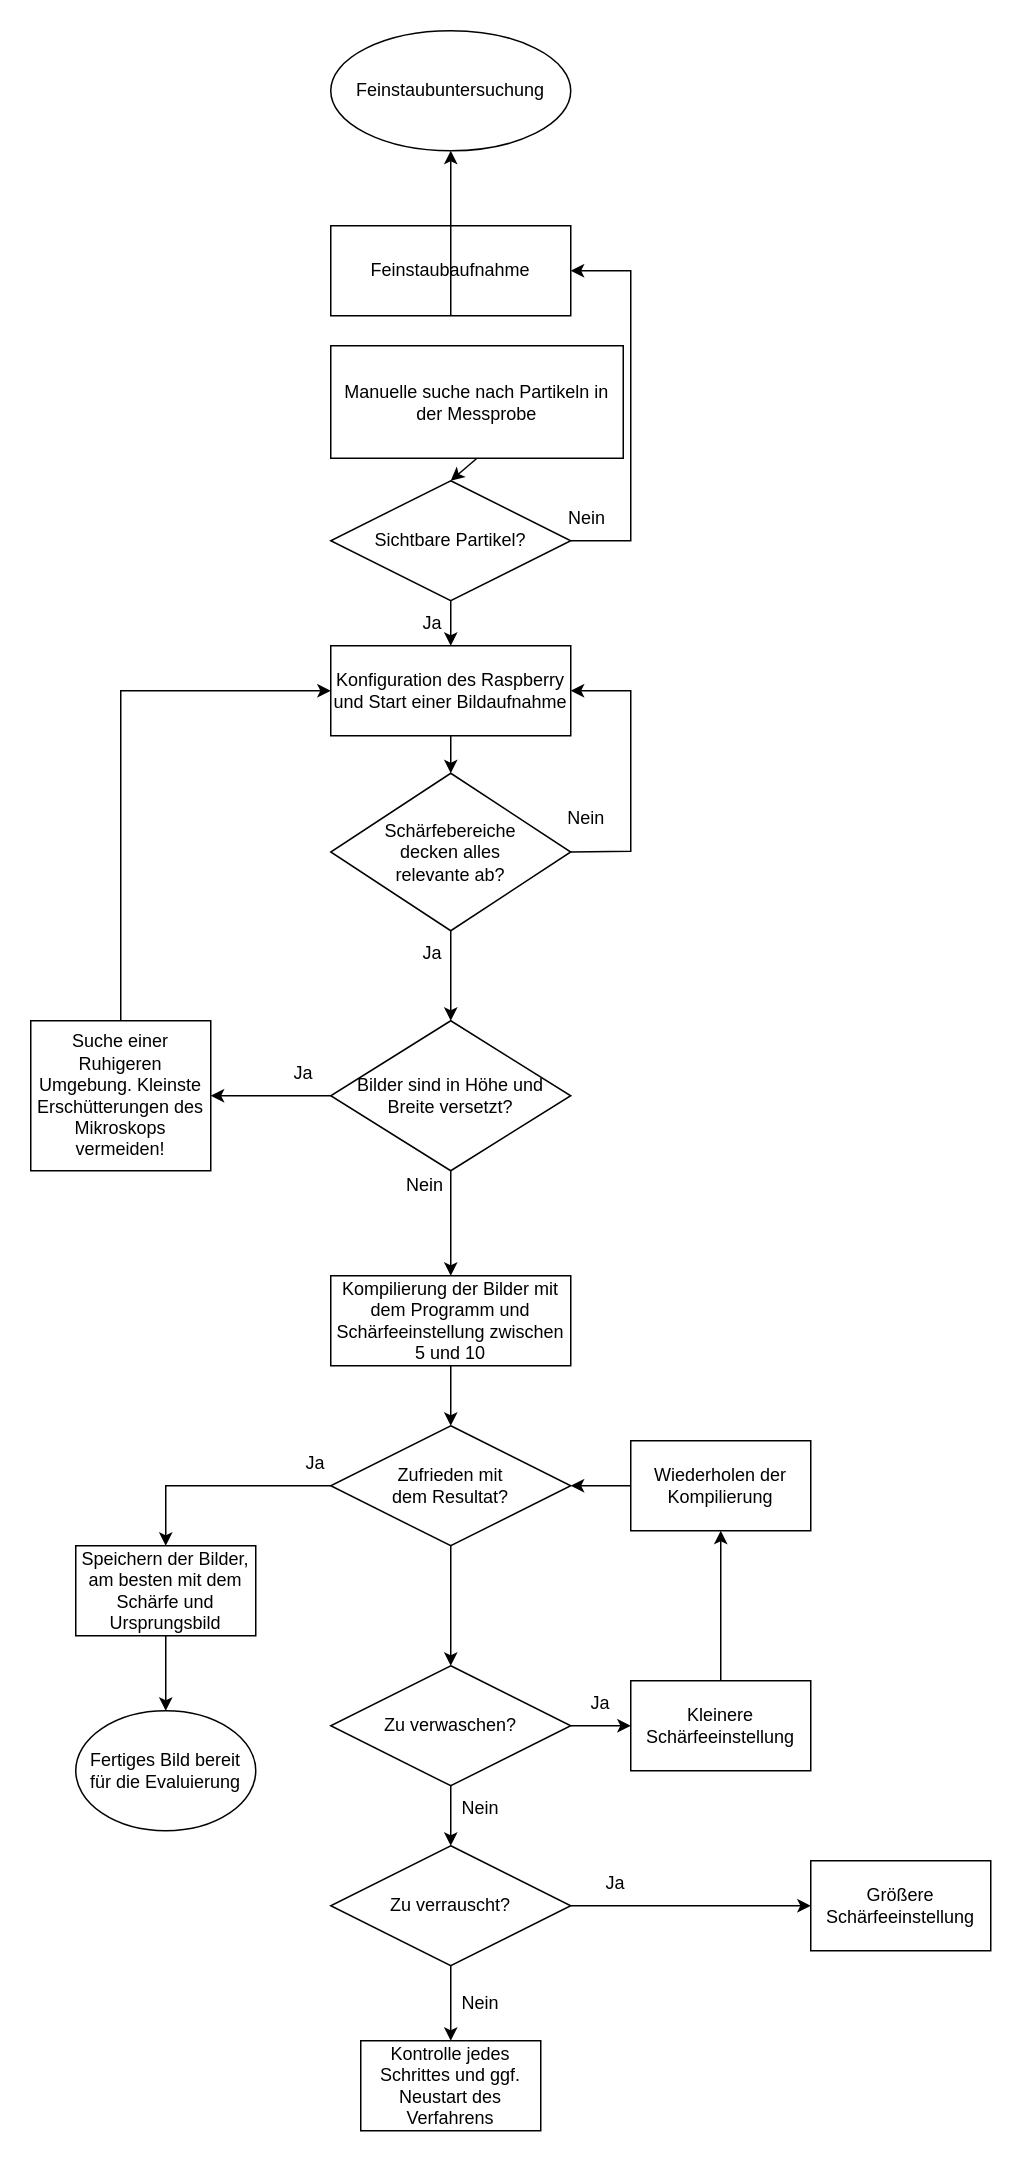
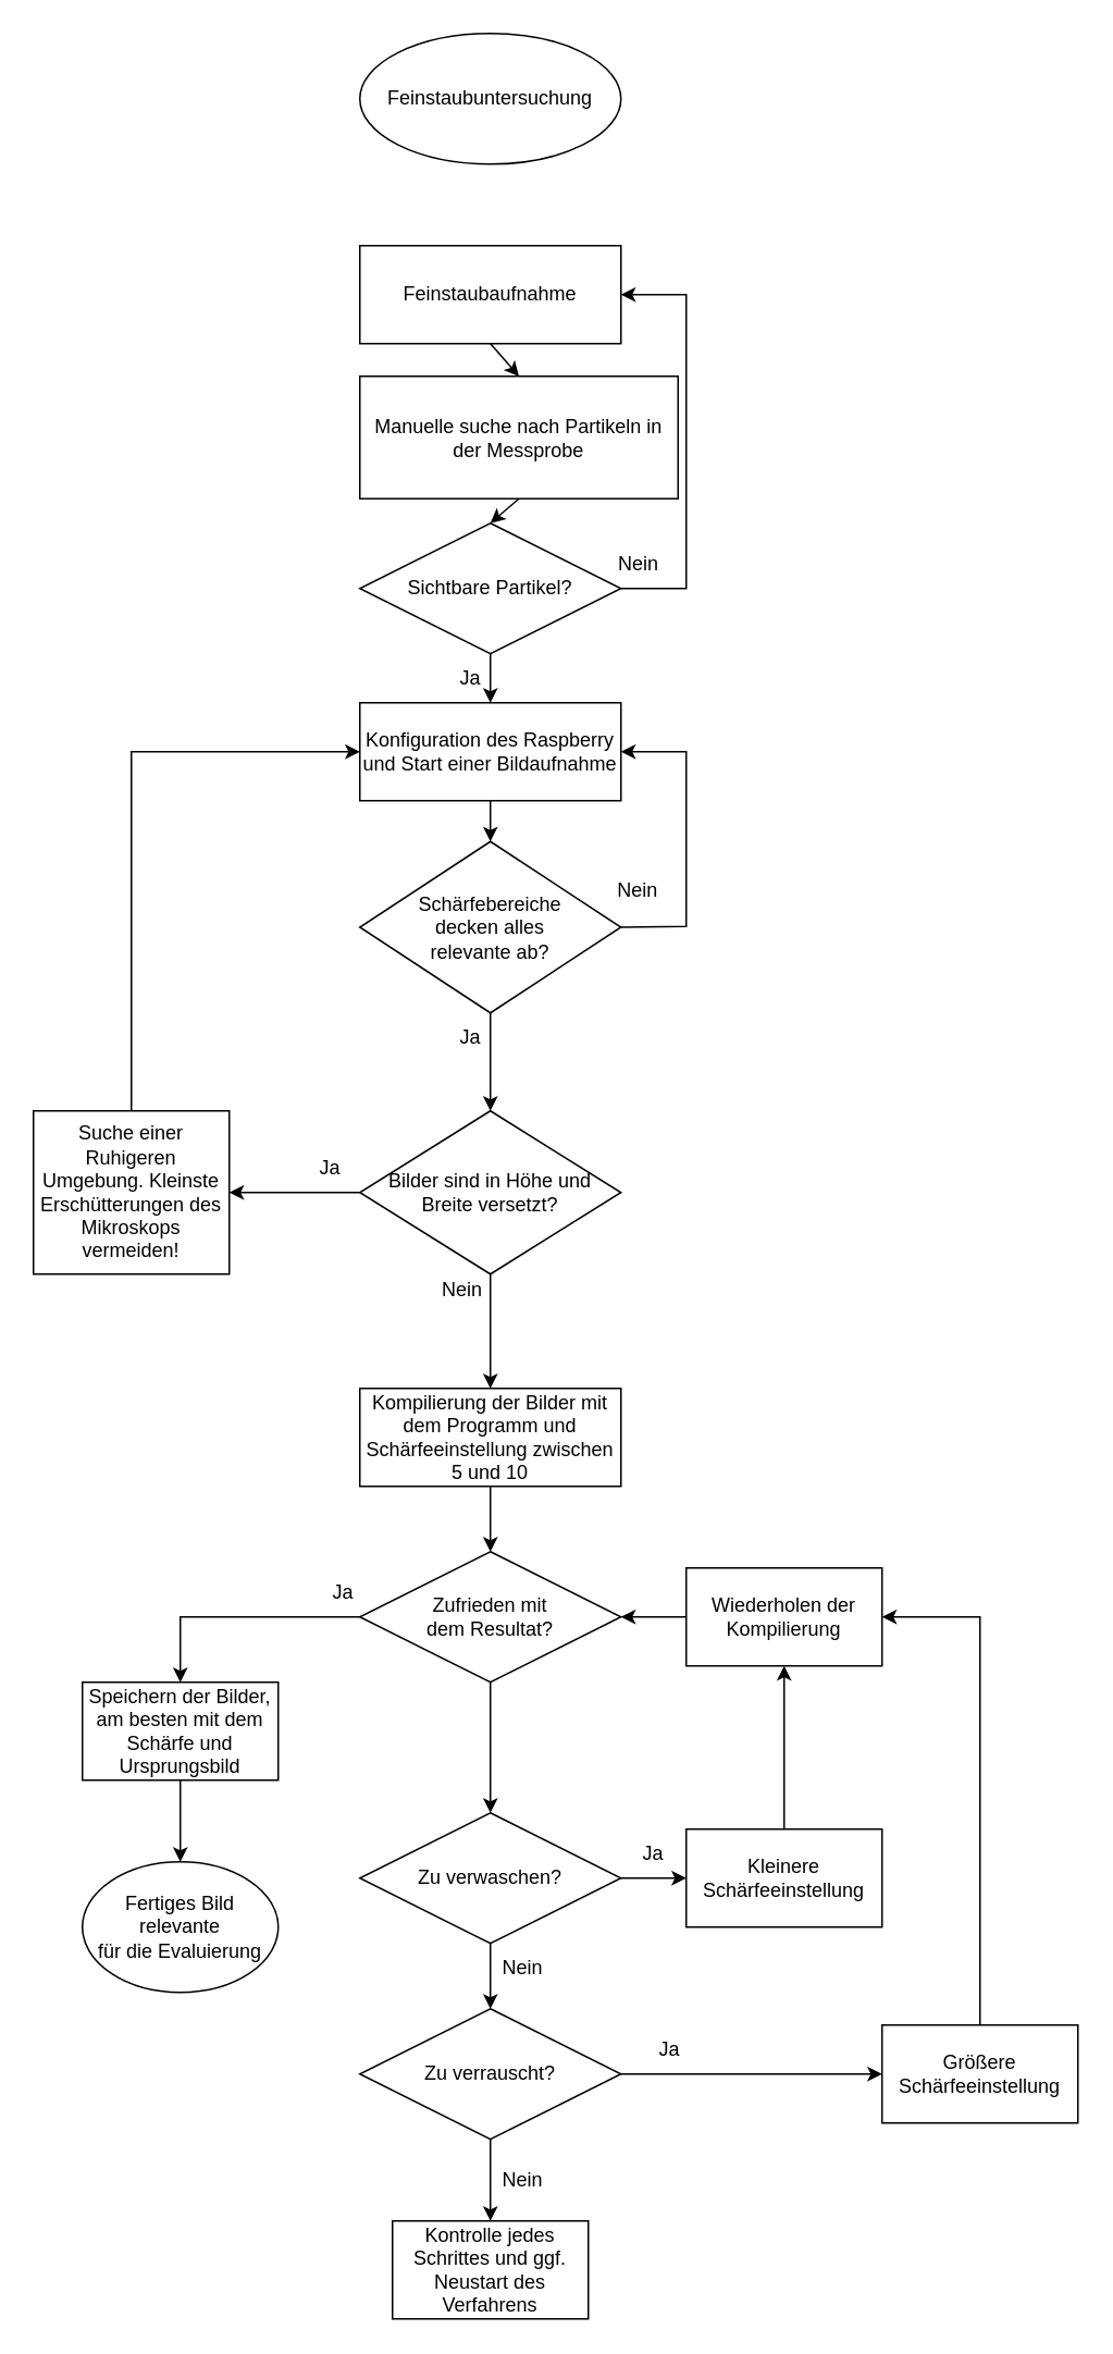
  <mxCell id="0" />
  <mxCell id="1" parent="0" />
  <mxCell id="2" value="Feinstaubaufnahme" style="rounded=0;whiteSpace=wrap;html=1;" vertex="1" parent="1"><mxGeometry x="220" y="150" width="160" height="60" as="geometry" /></mxCell>
  <mxCell id="3" value="Manuelle suche nach Partikeln in der Messprobe" style="rounded=0;whiteSpace=wrap;html=1;" vertex="1" parent="1"><mxGeometry x="220" y="230" width="195" height="75" as="geometry" /></mxCell>
  <mxCell id="4" style="edgeStyle=orthogonalEdgeStyle;rounded=0;orthogonalLoop=1;jettySize=auto;html=1;exitX=0.5;exitY=1;exitDx=0;exitDy=0;entryX=0.5;entryY=0;entryDx=0;entryDy=0;" edge="1" parent="1" source="5" target="15"><mxGeometry relative="1" as="geometry" /></mxCell>
  <mxCell id="5" value="Konfiguration des Raspberry und Start einer Bildaufnahme" style="rounded=0;whiteSpace=wrap;html=1;" vertex="1" parent="1"><mxGeometry x="220" y="430" width="160" height="60" as="geometry" /></mxCell>
  <mxCell id="6" value="Feinstaubuntersuchung" style="ellipse;whiteSpace=wrap;html=1;" vertex="1" parent="1"><mxGeometry x="220" y="20" width="160" height="80" as="geometry" /></mxCell>
- <mxCell id="7" value="" style="endArrow=classic;html=1;rounded=0;exitX=0.5;exitY=1;exitDx=0;exitDy=0;" edge="1" parent="1" source="2" target="6"><mxGeometry width="50" height="50" relative="1" as="geometry"><mxPoint x="301" y="220" as="sourcePoint" /><mxPoint x="351" y="170" as="targetPoint" /></mxGeometry></mxCell>
+ <mxCell id="7" value="" style="endArrow=classic;html=1;rounded=0;exitX=0.5;exitY=1;exitDx=0;exitDy=0;entryX=0.5;entryY=0;entryDx=0;entryDy=0;" edge="1" parent="1" source="2" target="3"><mxGeometry width="50" height="50" relative="1" as="geometry"><mxPoint x="301" y="220" as="sourcePoint" /><mxPoint x="351" y="170" as="targetPoint" /></mxGeometry></mxCell>
  <mxCell id="8" value="Sichtbare Partikel?" style="rhombus;whiteSpace=wrap;html=1;" vertex="1" parent="1"><mxGeometry x="220" y="320" width="160" height="80" as="geometry" /></mxCell>
  <mxCell id="9" value="" style="endArrow=classic;html=1;rounded=0;entryX=1;entryY=0.5;entryDx=0;entryDy=0;exitX=1;exitY=0.5;exitDx=0;exitDy=0;" edge="1" parent="1" source="8" target="2"><mxGeometry width="50" height="50" relative="1" as="geometry"><mxPoint x="341" y="390" as="sourcePoint" /><mxPoint x="371" y="150" as="targetPoint" /><Array as="points"><mxPoint x="420" y="360" /><mxPoint x="420" y="180" /></Array></mxGeometry></mxCell>
  <mxCell id="10" value="Nein" style="text;html=1;strokeColor=none;fillColor=none;align=center;verticalAlign=middle;whiteSpace=wrap;rounded=0;" vertex="1" parent="1"><mxGeometry x="361" y="330" width="60" height="30" as="geometry" /></mxCell>
  <mxCell id="11" value="" style="endArrow=classic;html=1;rounded=0;exitX=0.5;exitY=1;exitDx=0;exitDy=0;entryX=0.5;entryY=0;entryDx=0;entryDy=0;" edge="1" parent="1" source="3" target="8"><mxGeometry width="50" height="50" relative="1" as="geometry"><mxPoint x="301" y="430" as="sourcePoint" /><mxPoint x="285" y="320" as="targetPoint" /></mxGeometry></mxCell>
  <mxCell id="12" value="" style="endArrow=classic;html=1;rounded=0;exitX=0.5;exitY=1;exitDx=0;exitDy=0;entryX=0.5;entryY=0;entryDx=0;entryDy=0;" edge="1" parent="1" source="8" target="5"><mxGeometry width="50" height="50" relative="1" as="geometry"><mxPoint x="301" y="430" as="sourcePoint" /><mxPoint x="351" y="380" as="targetPoint" /></mxGeometry></mxCell>
  <mxCell id="13" value="Ja" style="text;html=1;strokeColor=none;fillColor=none;align=center;verticalAlign=middle;whiteSpace=wrap;rounded=0;" vertex="1" parent="1"><mxGeometry x="270" y="400" width="36" height="30" as="geometry" /></mxCell>
  <mxCell id="14" style="edgeStyle=orthogonalEdgeStyle;rounded=0;orthogonalLoop=1;jettySize=auto;html=1;exitX=0.5;exitY=1;exitDx=0;exitDy=0;entryX=0.5;entryY=0;entryDx=0;entryDy=0;" edge="1" parent="1" source="15" target="44"><mxGeometry relative="1" as="geometry" /></mxCell>
  <mxCell id="15" value="Schärfebereiche&lt;br&gt;decken alles&lt;br&gt;relevante ab?" style="rhombus;whiteSpace=wrap;html=1;" vertex="1" parent="1"><mxGeometry x="220" y="515" width="160" height="105" as="geometry" /></mxCell>
  <mxCell id="16" value="" style="endArrow=classic;html=1;rounded=0;exitX=1;exitY=0.5;exitDx=0;exitDy=0;entryX=1;entryY=0.5;entryDx=0;entryDy=0;" edge="1" parent="1" source="15" target="5"><mxGeometry width="50" height="50" relative="1" as="geometry"><mxPoint x="330" y="500" as="sourcePoint" /><mxPoint x="380" y="450" as="targetPoint" /><Array as="points"><mxPoint x="420" y="567" /><mxPoint x="420" y="460" /></Array></mxGeometry></mxCell>
  <mxCell id="17" value="Nein" style="text;html=1;strokeColor=none;fillColor=none;align=center;verticalAlign=middle;whiteSpace=wrap;rounded=0;" vertex="1" parent="1"><mxGeometry x="361" y="530" width="59" height="30" as="geometry" /></mxCell>
  <mxCell id="18" value="Ja" style="text;html=1;strokeColor=none;fillColor=none;align=center;verticalAlign=middle;whiteSpace=wrap;rounded=0;" vertex="1" parent="1"><mxGeometry x="270" y="620" width="36" height="30" as="geometry" /></mxCell>
  <mxCell id="19" style="edgeStyle=orthogonalEdgeStyle;rounded=0;orthogonalLoop=1;jettySize=auto;html=1;" edge="1" parent="1" source="20" target="23"><mxGeometry relative="1" as="geometry" /></mxCell>
  <mxCell id="20" value="Kompilierung der Bilder mit dem Programm und Schärfeeinstellung zwischen 5 und 10" style="rounded=0;whiteSpace=wrap;html=1;" vertex="1" parent="1"><mxGeometry x="220" y="850" width="160" height="60" as="geometry" /></mxCell>
  <mxCell id="21" style="edgeStyle=orthogonalEdgeStyle;rounded=0;orthogonalLoop=1;jettySize=auto;html=1;" edge="1" parent="1" source="23" target="26"><mxGeometry relative="1" as="geometry"><Array as="points"><mxPoint x="110" y="990" /></Array></mxGeometry></mxCell>
  <mxCell id="22" style="edgeStyle=orthogonalEdgeStyle;rounded=0;orthogonalLoop=1;jettySize=auto;html=1;" edge="1" parent="1" source="23" target="29"><mxGeometry relative="1" as="geometry" /></mxCell>
  <mxCell id="23" value="Zufrieden mit&lt;br&gt;dem Resultat?" style="rhombus;whiteSpace=wrap;html=1;" vertex="1" parent="1"><mxGeometry x="220" y="950" width="160" height="80" as="geometry" /></mxCell>
- <mxCell id="24" value="Fertiges Bild bereit&lt;br&gt;für die Evaluierung" style="ellipse;whiteSpace=wrap;html=1;" vertex="1" parent="1"><mxGeometry x="50" y="1140" width="120" height="80" as="geometry" /></mxCell>
+ <mxCell id="24" value="Fertiges Bild relevante&lt;br&gt;für die Evaluierung" style="ellipse;whiteSpace=wrap;html=1;" vertex="1" parent="1"><mxGeometry x="50" y="1140" width="120" height="80" as="geometry" /></mxCell>
  <mxCell id="25" style="edgeStyle=orthogonalEdgeStyle;rounded=0;orthogonalLoop=1;jettySize=auto;html=1;entryX=0.5;entryY=0;entryDx=0;entryDy=0;" edge="1" parent="1" source="26" target="24"><mxGeometry relative="1" as="geometry" /></mxCell>
  <mxCell id="26" value="Speichern der Bilder, am besten mit dem Schärfe und Ursprungsbild" style="rounded=0;whiteSpace=wrap;html=1;" vertex="1" parent="1"><mxGeometry x="50" y="1030" width="120" height="60" as="geometry" /></mxCell>
  <mxCell id="27" style="edgeStyle=orthogonalEdgeStyle;rounded=0;orthogonalLoop=1;jettySize=auto;html=1;entryX=0;entryY=0.5;entryDx=0;entryDy=0;" edge="1" parent="1" source="29" target="33"><mxGeometry relative="1" as="geometry"><mxPoint x="495" y="910" as="targetPoint" /></mxGeometry></mxCell>
  <mxCell id="28" style="edgeStyle=orthogonalEdgeStyle;rounded=0;orthogonalLoop=1;jettySize=auto;html=1;entryX=0.5;entryY=0;entryDx=0;entryDy=0;" edge="1" parent="1" source="29" target="36"><mxGeometry relative="1" as="geometry" /></mxCell>
  <mxCell id="29" value="Zu verwaschen?" style="rhombus;whiteSpace=wrap;html=1;" vertex="1" parent="1"><mxGeometry x="220" y="1110" width="160" height="80" as="geometry" /></mxCell>
  <mxCell id="30" value="Ja" style="text;html=1;strokeColor=none;fillColor=none;align=center;verticalAlign=middle;whiteSpace=wrap;rounded=0;" vertex="1" parent="1"><mxGeometry x="180" y="960" width="60" height="30" as="geometry" /></mxCell>
  <mxCell id="31" value="Nein" style="text;html=1;strokeColor=none;fillColor=none;align=center;verticalAlign=middle;whiteSpace=wrap;rounded=0;" vertex="1" parent="1"><mxGeometry x="290" y="1190" width="60" height="30" as="geometry" /></mxCell>
  <mxCell id="32" style="edgeStyle=orthogonalEdgeStyle;rounded=0;orthogonalLoop=1;jettySize=auto;html=1;entryX=0.5;entryY=1;entryDx=0;entryDy=0;exitX=0.5;exitY=0;exitDx=0;exitDy=0;" edge="1" parent="1" source="33" target="38"><mxGeometry relative="1" as="geometry" /></mxCell>
  <mxCell id="33" value="Kleinere Schärfeeinstellung" style="rounded=0;whiteSpace=wrap;html=1;" vertex="1" parent="1"><mxGeometry x="420" y="1120" width="120" height="60" as="geometry" /></mxCell>
  <mxCell id="34" style="edgeStyle=orthogonalEdgeStyle;rounded=0;orthogonalLoop=1;jettySize=auto;html=1;entryX=0;entryY=0.5;entryDx=0;entryDy=0;" edge="1" parent="1" source="36" target="41"><mxGeometry relative="1" as="geometry" /></mxCell>
  <mxCell id="35" style="edgeStyle=orthogonalEdgeStyle;rounded=0;orthogonalLoop=1;jettySize=auto;html=1;entryX=0.5;entryY=0;entryDx=0;entryDy=0;" edge="1" parent="1" source="36" target="50"><mxGeometry relative="1" as="geometry" /></mxCell>
  <mxCell id="36" value="Zu verrauscht?" style="rhombus;whiteSpace=wrap;html=1;" vertex="1" parent="1"><mxGeometry x="220" y="1230" width="160" height="80" as="geometry" /></mxCell>
  <mxCell id="37" style="edgeStyle=orthogonalEdgeStyle;rounded=0;orthogonalLoop=1;jettySize=auto;html=1;entryX=1;entryY=0.5;entryDx=0;entryDy=0;" edge="1" parent="1" source="38" target="23"><mxGeometry relative="1" as="geometry" /></mxCell>
  <mxCell id="38" value="Wiederholen der Kompilierung" style="rounded=0;whiteSpace=wrap;html=1;" vertex="1" parent="1"><mxGeometry x="420" y="960" width="120" height="60" as="geometry" /></mxCell>
  <mxCell id="39" value="Ja" style="text;html=1;strokeColor=none;fillColor=none;align=center;verticalAlign=middle;whiteSpace=wrap;rounded=0;" vertex="1" parent="1"><mxGeometry x="370" y="1120" width="60" height="30" as="geometry" /></mxCell>
+ <mxCell id="40" style="edgeStyle=orthogonalEdgeStyle;rounded=0;orthogonalLoop=1;jettySize=auto;html=1;entryX=1;entryY=0.5;entryDx=0;entryDy=0;" edge="1" parent="1" source="41" target="38"><mxGeometry relative="1" as="geometry" /></mxCell>
  <mxCell id="41" value="Größere&lt;br&gt;Schärfeeinstellung" style="rounded=0;whiteSpace=wrap;html=1;" vertex="1" parent="1"><mxGeometry x="540" y="1240" width="120" height="60" as="geometry" /></mxCell>
  <mxCell id="42" value="Ja" style="text;html=1;strokeColor=none;fillColor=none;align=center;verticalAlign=middle;whiteSpace=wrap;rounded=0;" vertex="1" parent="1"><mxGeometry x="380" y="1240" width="60" height="30" as="geometry" /></mxCell>
  <mxCell id="43" style="edgeStyle=orthogonalEdgeStyle;rounded=0;orthogonalLoop=1;jettySize=auto;html=1;entryX=0.5;entryY=0;entryDx=0;entryDy=0;" edge="1" parent="1" source="44" target="20"><mxGeometry relative="1" as="geometry" /></mxCell>
  <mxCell id="44" value="Bilder sind in Höhe und Breite versetzt?" style="rhombus;whiteSpace=wrap;html=1;" vertex="1" parent="1"><mxGeometry x="220" y="680" width="160" height="100" as="geometry" /></mxCell>
  <mxCell id="45" value="Nein" style="text;html=1;strokeColor=none;fillColor=none;align=center;verticalAlign=middle;whiteSpace=wrap;rounded=0;" vertex="1" parent="1"><mxGeometry x="253" y="775" width="60" height="30" as="geometry" /></mxCell>
  <mxCell id="46" value="" style="endArrow=classic;html=1;rounded=0;exitX=0;exitY=0.5;exitDx=0;exitDy=0;entryX=1;entryY=0.5;entryDx=0;entryDy=0;" edge="1" parent="1" source="44" target="48"><mxGeometry width="50" height="50" relative="1" as="geometry"><mxPoint x="360" y="730" as="sourcePoint" /><mxPoint x="140" y="730" as="targetPoint" /></mxGeometry></mxCell>
  <mxCell id="47" style="edgeStyle=orthogonalEdgeStyle;rounded=0;orthogonalLoop=1;jettySize=auto;html=1;entryX=0;entryY=0.5;entryDx=0;entryDy=0;" edge="1" parent="1" source="48" target="5"><mxGeometry relative="1" as="geometry"><Array as="points"><mxPoint x="80" y="460" /></Array></mxGeometry></mxCell>
  <mxCell id="48" value="Suche einer Ruhigeren Umgebung. Kleinste Erschütterungen des Mikroskops vermeiden!" style="rounded=0;whiteSpace=wrap;html=1;" vertex="1" parent="1"><mxGeometry x="20" y="680" width="120" height="100" as="geometry" /></mxCell>
  <mxCell id="49" value="Ja" style="text;html=1;strokeColor=none;fillColor=none;align=center;verticalAlign=middle;whiteSpace=wrap;rounded=0;" vertex="1" parent="1"><mxGeometry x="184" y="700" width="36" height="30" as="geometry" /></mxCell>
  <mxCell id="50" value="Kontrolle jedes Schrittes und ggf. Neustart des Verfahrens" style="rounded=0;whiteSpace=wrap;html=1;" vertex="1" parent="1"><mxGeometry x="240" y="1360" width="120" height="60" as="geometry" /></mxCell>
  <mxCell id="51" value="Nein" style="text;html=1;strokeColor=none;fillColor=none;align=center;verticalAlign=middle;whiteSpace=wrap;rounded=0;" vertex="1" parent="1"><mxGeometry x="290" y="1320" width="60" height="30" as="geometry" /></mxCell>
